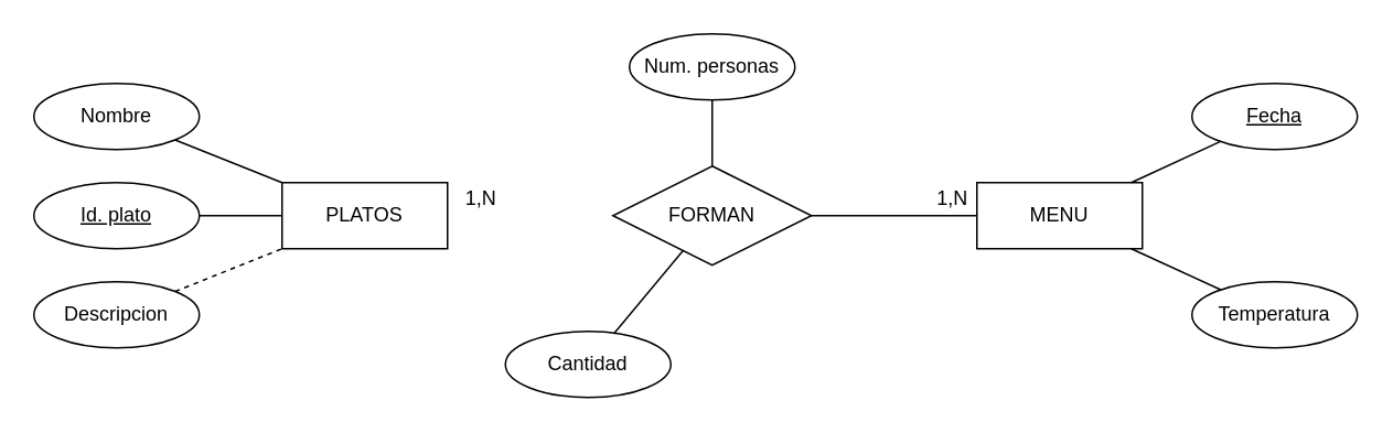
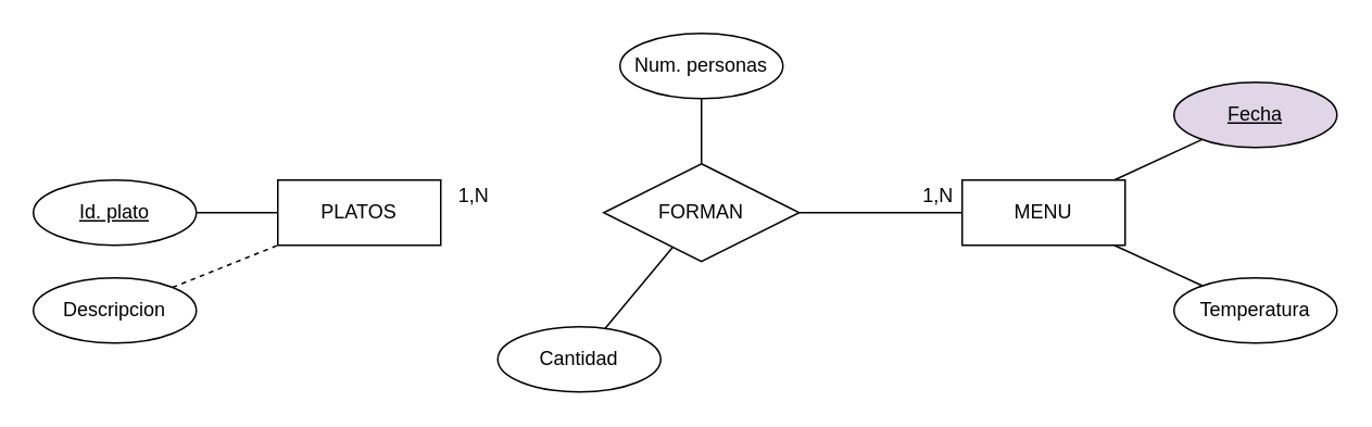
  <mxCell id="0" />
  <mxCell id="1" parent="0" />
  <mxCell id="2" value="PLATOS" style="whiteSpace=wrap;html=1;align=center;" vertex="1" parent="1"><mxGeometry x="170" y="110" width="100" height="40" as="geometry" /></mxCell>
- <mxCell id="3" value="Nombre" style="ellipse;whiteSpace=wrap;html=1;align=center;" vertex="1" parent="1"><mxGeometry x="20" y="50" width="100" height="40" as="geometry" /></mxCell>
  <mxCell id="4" value="Descripcion" style="ellipse;whiteSpace=wrap;html=1;align=center;" vertex="1" parent="1"><mxGeometry x="20" y="170" width="100" height="40" as="geometry" /></mxCell>
  <mxCell id="5" value="&lt;u&gt;Id. plato&lt;/u&gt;" style="ellipse;whiteSpace=wrap;html=1;align=center;" vertex="1" parent="1"><mxGeometry x="20" y="110" width="100" height="40" as="geometry" /></mxCell>
  <mxCell id="6" style="edgeStyle=orthogonalEdgeStyle;rounded=0;orthogonalLoop=1;jettySize=auto;html=1;exitX=0.5;exitY=1;exitDx=0;exitDy=0;" edge="1" parent="1" source="5" target="5"><mxGeometry relative="1" as="geometry" /></mxCell>
  <mxCell id="7" value="FORMAN" style="shape=rhombus;perimeter=rhombusPerimeter;whiteSpace=wrap;html=1;align=center;" vertex="1" parent="1"><mxGeometry x="370" y="100" width="120" height="60" as="geometry" /></mxCell>
  <mxCell id="8" value="MENU" style="whiteSpace=wrap;html=1;align=center;" vertex="1" parent="1"><mxGeometry x="590" y="110" width="100" height="40" as="geometry" /></mxCell>
- <mxCell id="9" value="&lt;u&gt;Fecha&lt;/u&gt;" style="ellipse;whiteSpace=wrap;html=1;align=center;" vertex="1" parent="1"><mxGeometry x="720" y="50" width="100" height="40" as="geometry" /></mxCell>
+ <mxCell id="9" value="&lt;u&gt;Fecha&lt;/u&gt;" style="ellipse;whiteSpace=wrap;html=1;align=center;fillColor=#e1d5e7;" vertex="1" parent="1"><mxGeometry x="720" y="50" width="100" height="40" as="geometry" /></mxCell>
  <mxCell id="10" value="Num. personas" style="ellipse;whiteSpace=wrap;html=1;align=center;" vertex="1" parent="1"><mxGeometry x="380" y="20" width="100" height="40" as="geometry" /></mxCell>
  <mxCell id="11" value="Temperatura" style="ellipse;whiteSpace=wrap;html=1;align=center;" vertex="1" parent="1"><mxGeometry x="720" y="170" width="100" height="40" as="geometry" /></mxCell>
  <mxCell id="12" value="Cantidad" style="ellipse;whiteSpace=wrap;html=1;align=center;" vertex="1" parent="1"><mxGeometry x="305" y="200" width="100" height="40" as="geometry" /></mxCell>
- <mxCell id="13" value="" style="endArrow=none;html=1;rounded=0;" edge="1" parent="1" source="3" target="2"><mxGeometry relative="1" as="geometry"><mxPoint x="390" y="80" as="sourcePoint" /><mxPoint x="550" y="80" as="targetPoint" /></mxGeometry></mxCell>
  <mxCell id="14" value="" style="endArrow=none;html=1;rounded=0;" edge="1" parent="1" source="5" target="2"><mxGeometry relative="1" as="geometry"><mxPoint x="115.355" y="94.142" as="sourcePoint" /><mxPoint x="180" y="120" as="targetPoint" /></mxGeometry></mxCell>
  <mxCell id="15" value="" style="endArrow=none;html=1;rounded=0;dashed=1;" edge="1" parent="1" source="4" target="2"><mxGeometry relative="1" as="geometry"><mxPoint x="125.355" y="104.142" as="sourcePoint" /><mxPoint x="190" y="130" as="targetPoint" /></mxGeometry></mxCell>
  <mxCell id="16" value="" style="endArrow=none;html=1;rounded=0;" edge="1" parent="1" source="12" target="7"><mxGeometry relative="1" as="geometry"><mxPoint x="145.355" y="124.142" as="sourcePoint" /><mxPoint x="210" y="150" as="targetPoint" /></mxGeometry></mxCell>
  <mxCell id="17" value="" style="endArrow=none;html=1;rounded=0;" edge="1" parent="1" source="7" target="10"><mxGeometry relative="1" as="geometry"><mxPoint x="440" y="210" as="sourcePoint" /><mxPoint x="440" y="170" as="targetPoint" /></mxGeometry></mxCell>
  <mxCell id="18" value="" style="endArrow=none;html=1;rounded=0;" edge="1" parent="1" source="7" target="8"><mxGeometry relative="1" as="geometry"><mxPoint x="450" y="220" as="sourcePoint" /><mxPoint x="450" y="180" as="targetPoint" /></mxGeometry></mxCell>
  <mxCell id="19" value="" style="endArrow=none;html=1;rounded=0;" edge="1" parent="1" source="8" target="9"><mxGeometry relative="1" as="geometry"><mxPoint x="660" y="130" as="sourcePoint" /><mxPoint x="460" y="190" as="targetPoint" /></mxGeometry></mxCell>
  <mxCell id="20" value="" style="endArrow=none;html=1;rounded=0;" edge="1" parent="1" source="11" target="8"><mxGeometry relative="1" as="geometry"><mxPoint x="470" y="240" as="sourcePoint" /><mxPoint x="470" y="200" as="targetPoint" /></mxGeometry></mxCell>
  <mxCell id="21" value="1,N" style="text;html=1;align=center;verticalAlign=middle;resizable=0;points=[];autosize=1;strokeColor=none;fillColor=none;" vertex="1" parent="1"><mxGeometry x="275" y="110" width="30" height="20" as="geometry" /></mxCell>
  <mxCell id="22" value="1,N" style="text;html=1;align=center;verticalAlign=middle;resizable=0;points=[];autosize=1;strokeColor=none;fillColor=none;" vertex="1" parent="1"><mxGeometry x="560" y="110" width="30" height="20" as="geometry" /></mxCell>
